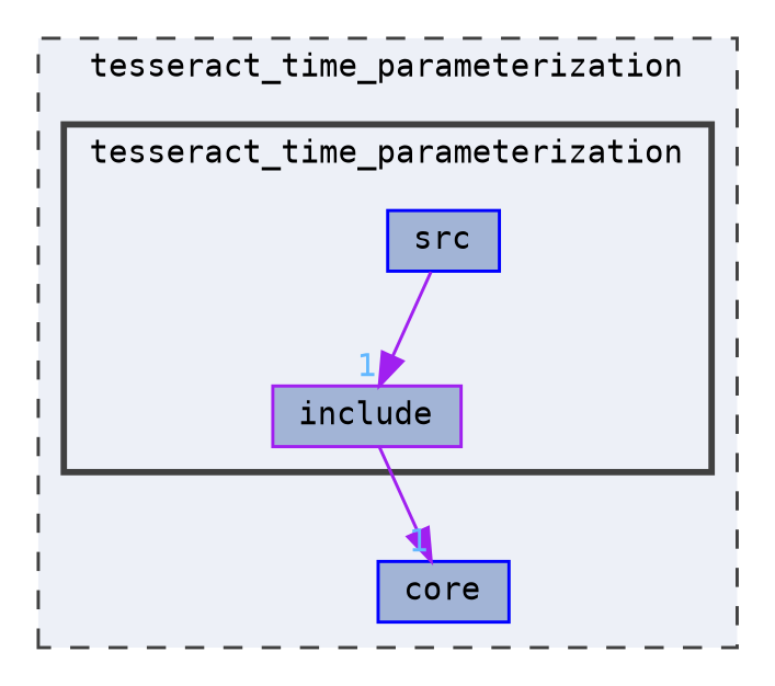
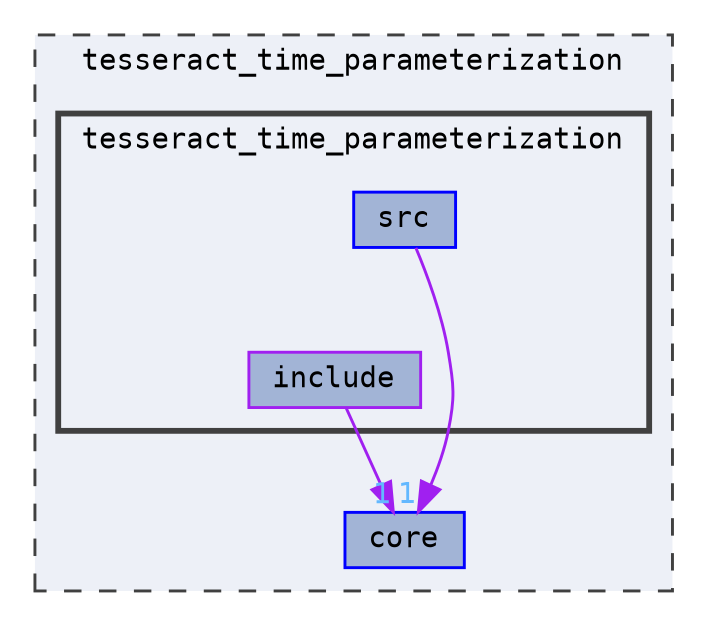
  digraph {
    compound=true
    fontname="DejaVu Sans Mono"
    node [color=blue fillcolor="#a2b4d6" fontname="DejaVu Sans Mono" fontsize=10 shape=box style=filled]
    edge [color=purple fontcolor=steelblue1 fontname="DejaVu Sans Mono" fontsize=10 headlabel=1 labeldistance=1.5 labelfontname=Helvetica labelfontsize=10]
    n1 [color=purple height=0.2 label=include width=0.4]
    n2 [height=0.2 label=src width=0.4]
    n3 [height=0.2 label=core width=0.4]
    subgraph cluster_1 {
      bgcolor="#edf0f7"
      fontsize=10
      label=tesseract_time_parameterization
      pencolor=grey25
      style="filled,dashed"
      n3
      subgraph cluster_2 {
        bgcolor="#edf0f7"
        fontsize=10
        label=tesseract_time_parameterization
        pencolor=grey25
        style="filled,bold"
        n1
        n2
      }
    }
    n1 -> n3
-   n2 -> n1
+   n2 -> n3
  }
